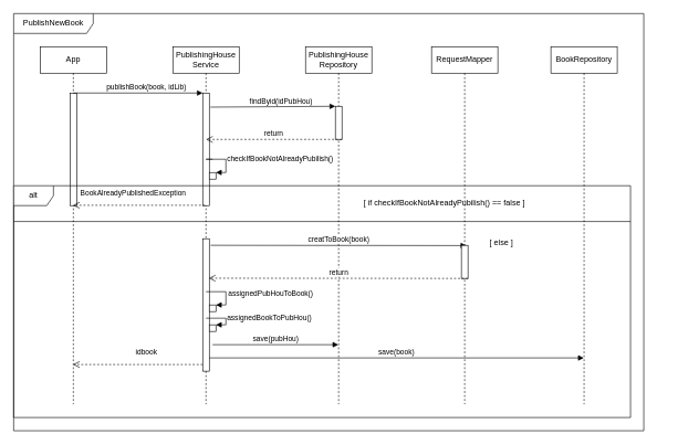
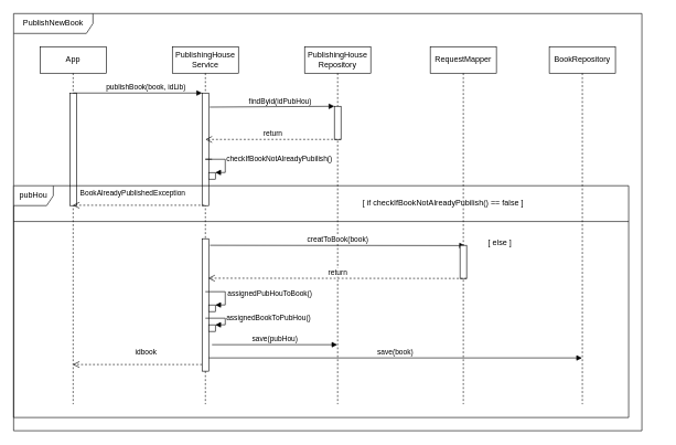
  <mxCell id="0" />
  <mxCell id="1" parent="0" />
  <mxCell id="2" value="PublishNewBook" style="shape=umlFrame;whiteSpace=wrap;html=1;width=120;height=30;" parent="1" vertex="1"><mxGeometry x="20" y="20" width="950" height="630" as="geometry" /></mxCell>
  <mxCell id="3" value="App" style="shape=umlLifeline;perimeter=lifelinePerimeter;whiteSpace=wrap;html=1;container=1;collapsible=0;recursiveResize=0;outlineConnect=0;" parent="1" vertex="1"><mxGeometry x="60" y="70" width="100" height="540" as="geometry" /></mxCell>
  <mxCell id="4" value="" style="html=1;points=[];perimeter=orthogonalPerimeter;" parent="3" vertex="1"><mxGeometry x="45" y="70" width="10" height="170" as="geometry" /></mxCell>
  <mxCell id="5" value="&lt;div&gt;PublishingHouse&lt;/div&gt;&lt;div&gt;Service&lt;/div&gt;" style="shape=umlLifeline;perimeter=lifelinePerimeter;whiteSpace=wrap;html=1;container=1;collapsible=0;recursiveResize=0;outlineConnect=0;" parent="1" vertex="1"><mxGeometry x="260" y="70" width="100" height="540" as="geometry" /></mxCell>
  <mxCell id="6" value="" style="html=1;points=[];perimeter=orthogonalPerimeter;" parent="5" vertex="1"><mxGeometry x="45" y="70" width="10" height="170" as="geometry" /></mxCell>
  <mxCell id="7" value="" style="html=1;points=[];perimeter=orthogonalPerimeter;" parent="5" vertex="1"><mxGeometry x="55" y="190" width="10" height="10" as="geometry" /></mxCell>
  <mxCell id="8" value="checkIfBookNotAlreadyPubilish()" style="edgeStyle=orthogonalEdgeStyle;html=1;align=left;spacingLeft=2;endArrow=block;rounded=0;entryX=1;entryY=0;" parent="5" target="7" edge="1"><mxGeometry relative="1" as="geometry"><mxPoint x="60" y="170" as="sourcePoint" /><Array as="points"><mxPoint x="50" y="170" /><mxPoint x="80" y="170" /><mxPoint x="80" y="260" /></Array></mxGeometry></mxCell>
  <mxCell id="9" value="idbook" style="html=1;verticalAlign=bottom;endArrow=open;dashed=1;endSize=8;rounded=0;" parent="5" target="3" edge="1"><mxGeometry x="-0.13" y="-10" relative="1" as="geometry"><mxPoint x="45" y="480" as="sourcePoint" /><mxPoint x="-35" y="480" as="targetPoint" /><mxPoint as="offset" /></mxGeometry></mxCell>
  <mxCell id="10" value="" style="html=1;points=[];perimeter=orthogonalPerimeter;" parent="5" vertex="1"><mxGeometry x="45" y="290" width="10" height="200" as="geometry" /></mxCell>
  <mxCell id="11" value="" style="html=1;points=[];perimeter=orthogonalPerimeter;" parent="5" vertex="1"><mxGeometry x="55" y="390" width="10" height="10" as="geometry" /></mxCell>
  <mxCell id="12" value="assignedPubHouToBook()" style="edgeStyle=orthogonalEdgeStyle;html=1;align=left;spacingLeft=2;endArrow=block;rounded=0;entryX=1;entryY=0;" parent="5" target="11" edge="1"><mxGeometry relative="1" as="geometry"><mxPoint x="50" y="370" as="sourcePoint" /><Array as="points"><mxPoint x="80" y="370" /></Array></mxGeometry></mxCell>
  <mxCell id="13" value="" style="html=1;points=[];perimeter=orthogonalPerimeter;" parent="5" vertex="1"><mxGeometry x="55" y="420" width="10" height="10" as="geometry" /></mxCell>
  <mxCell id="14" value="assignedBookToPubHou()" style="edgeStyle=orthogonalEdgeStyle;html=1;align=left;spacingLeft=2;endArrow=block;rounded=0;entryX=1;entryY=0;" parent="5" target="13" edge="1"><mxGeometry relative="1" as="geometry"><mxPoint x="50" y="410" as="sourcePoint" /><Array as="points"><mxPoint x="80" y="410" /></Array></mxGeometry></mxCell>
  <mxCell id="15" value="save(book)" style="html=1;verticalAlign=bottom;endArrow=block;rounded=0;" parent="5" target="16" edge="1"><mxGeometry width="80" relative="1" as="geometry"><mxPoint x="55" y="470" as="sourcePoint" /><mxPoint x="135" y="470" as="targetPoint" /></mxGeometry></mxCell>
  <mxCell id="16" value="&lt;div&gt;BookRepository&lt;/div&gt;" style="shape=umlLifeline;perimeter=lifelinePerimeter;whiteSpace=wrap;html=1;container=1;collapsible=0;recursiveResize=0;outlineConnect=0;" parent="1" vertex="1"><mxGeometry x="830" y="70" width="100" height="540" as="geometry" /></mxCell>
  <mxCell id="17" value="&lt;div&gt;PublishingHouse&lt;/div&gt;&lt;div&gt;Repository&lt;/div&gt;" style="shape=umlLifeline;perimeter=lifelinePerimeter;whiteSpace=wrap;html=1;container=1;collapsible=0;recursiveResize=0;outlineConnect=0;" parent="1" vertex="1"><mxGeometry x="460" y="70" width="100" height="540" as="geometry" /></mxCell>
  <mxCell id="18" value="" style="html=1;points=[];perimeter=orthogonalPerimeter;" parent="17" vertex="1"><mxGeometry x="45" y="90" width="10" height="50" as="geometry" /></mxCell>
  <mxCell id="19" value="return" style="html=1;verticalAlign=bottom;endArrow=open;dashed=1;endSize=8;rounded=0;entryX=0.5;entryY=0.412;entryDx=0;entryDy=0;entryPerimeter=0;" parent="17" target="6" edge="1"><mxGeometry relative="1" as="geometry"><mxPoint x="55" y="140" as="sourcePoint" /><mxPoint x="-25" y="140" as="targetPoint" /></mxGeometry></mxCell>
  <mxCell id="20" value="&lt;div&gt;publishBook(book, idLib)&lt;/div&gt;" style="html=1;verticalAlign=bottom;endArrow=block;rounded=0;" parent="1" target="6" edge="1"><mxGeometry x="0.128" width="80" relative="1" as="geometry"><mxPoint x="110" y="140" as="sourcePoint" /><mxPoint x="190" y="140" as="targetPoint" /><mxPoint as="offset" /></mxGeometry></mxCell>
  <mxCell id="21" value="findByid(idPubHou)" style="html=1;verticalAlign=bottom;endArrow=block;rounded=0;exitX=1.167;exitY=0.125;exitDx=0;exitDy=0;exitPerimeter=0;" parent="1" source="6" edge="1"><mxGeometry x="0.128" width="80" relative="1" as="geometry"><mxPoint x="320" y="160" as="sourcePoint" /><mxPoint x="505" y="160" as="targetPoint" /><mxPoint as="offset" /></mxGeometry></mxCell>
  <mxCell id="22" value="creatToBook(book)" style="html=1;verticalAlign=bottom;endArrow=block;rounded=0;exitX=1.2;exitY=0.538;exitDx=0;exitDy=0;exitPerimeter=0;entryX=0.75;entryY=0.007;entryDx=0;entryDy=0;entryPerimeter=0;" parent="1" target="24" edge="1"><mxGeometry width="80" relative="1" as="geometry"><mxPoint x="317" y="369.94" as="sourcePoint" /><mxPoint x="400" y="500" as="targetPoint" /></mxGeometry></mxCell>
  <mxCell id="23" value="RequestMapper" style="shape=umlLifeline;perimeter=lifelinePerimeter;whiteSpace=wrap;html=1;container=1;collapsible=0;recursiveResize=0;outlineConnect=0;" parent="1" vertex="1"><mxGeometry x="650" y="70" width="100" height="540" as="geometry" /></mxCell>
  <mxCell id="24" value="" style="html=1;points=[];perimeter=orthogonalPerimeter;" parent="23" vertex="1"><mxGeometry x="45" y="300" width="10" height="50" as="geometry" /></mxCell>
  <mxCell id="25" value="return" style="html=1;verticalAlign=bottom;endArrow=open;dashed=1;endSize=8;rounded=0;entryX=0.917;entryY=0.298;entryDx=0;entryDy=0;entryPerimeter=0;" parent="23" target="10" edge="1"><mxGeometry relative="1" as="geometry"><mxPoint x="55" y="350" as="sourcePoint" /><mxPoint x="-150" y="350.04" as="targetPoint" /></mxGeometry></mxCell>
  <mxCell id="26" value="&lt;div&gt;BookAlreadyPublishedException&lt;/div&gt;" style="html=1;verticalAlign=bottom;endArrow=open;dashed=1;endSize=8;rounded=0;exitX=0.333;exitY=0.997;exitDx=0;exitDy=0;exitPerimeter=0;" parent="1" source="6" target="3" edge="1"><mxGeometry x="0.09" y="-9" relative="1" as="geometry"><mxPoint x="300" y="370" as="sourcePoint" /><mxPoint x="220" y="370" as="targetPoint" /><mxPoint as="offset" /></mxGeometry></mxCell>
  <mxCell id="27" value="save(pubHou)" style="html=1;verticalAlign=bottom;endArrow=block;rounded=0;" parent="1" target="17" edge="1"><mxGeometry width="80" relative="1" as="geometry"><mxPoint x="320" y="520" as="sourcePoint" /><mxPoint x="400" y="520" as="targetPoint" /></mxGeometry></mxCell>
  <mxCell id="28" value="" style="line;strokeWidth=1;fillColor=none;align=left;verticalAlign=middle;spacingTop=-1;spacingLeft=3;spacingRight=3;rotatable=0;labelPosition=right;points=[];portConstraint=eastwest;" parent="1" vertex="1"><mxGeometry x="20" y="330" width="930" height="8" as="geometry" /></mxCell>
  <mxCell id="29" value="" style="shape=table;startSize=0;container=1;collapsible=1;childLayout=tableLayout;fixedRows=1;rowLines=0;fontStyle=0;align=center;resizeLast=1;strokeColor=none;fillColor=none;collapsible=0;" parent="1" vertex="1"><mxGeometry x="510" y="290" width="300" height="30" as="geometry" /></mxCell>
  <mxCell id="30" value="" style="shape=tableRow;horizontal=0;startSize=0;swimlaneHead=0;swimlaneBody=0;fillColor=none;collapsible=0;dropTarget=0;points=[[0,0.5],[1,0.5]];portConstraint=eastwest;top=0;left=0;right=0;bottom=0;" parent="29" vertex="1"><mxGeometry width="300" height="30" as="geometry" /></mxCell>
  <mxCell id="31" value="" style="shape=partialRectangle;connectable=0;fillColor=none;top=0;left=0;bottom=0;right=0;editable=1;overflow=hidden;" parent="30" vertex="1"><mxGeometry width="30" height="30" as="geometry"><mxRectangle width="30" height="30" as="alternateBounds" /></mxGeometry></mxCell>
  <mxCell id="32" value="[ if checkIfBookNotAlreadyPubilish() == false ]" style="shape=partialRectangle;connectable=0;fillColor=none;top=0;left=0;bottom=0;right=0;align=left;spacingLeft=6;overflow=hidden;" parent="30" vertex="1"><mxGeometry x="30" width="270" height="30" as="geometry"><mxRectangle width="270" height="30" as="alternateBounds" /></mxGeometry></mxCell>
  <mxCell id="33" value="[ else ] " style="shape=partialRectangle;connectable=0;fillColor=none;top=0;left=0;bottom=0;right=0;align=left;spacingLeft=6;overflow=hidden;" parent="1" vertex="1"><mxGeometry x="730" y="350" width="270" height="30" as="geometry"><mxRectangle width="270" height="30" as="alternateBounds" /></mxGeometry></mxCell>
- <mxCell id="34" value="alt" style="shape=umlFrame;whiteSpace=wrap;html=1;" vertex="1" parent="1"><mxGeometry x="20" y="280" width="930" height="350" as="geometry" /></mxCell>
+ <mxCell id="34" value="pubHou" style="shape=umlFrame;whiteSpace=wrap;html=1;" vertex="1" parent="1"><mxGeometry x="20" y="280" width="930" height="350" as="geometry" /></mxCell>
